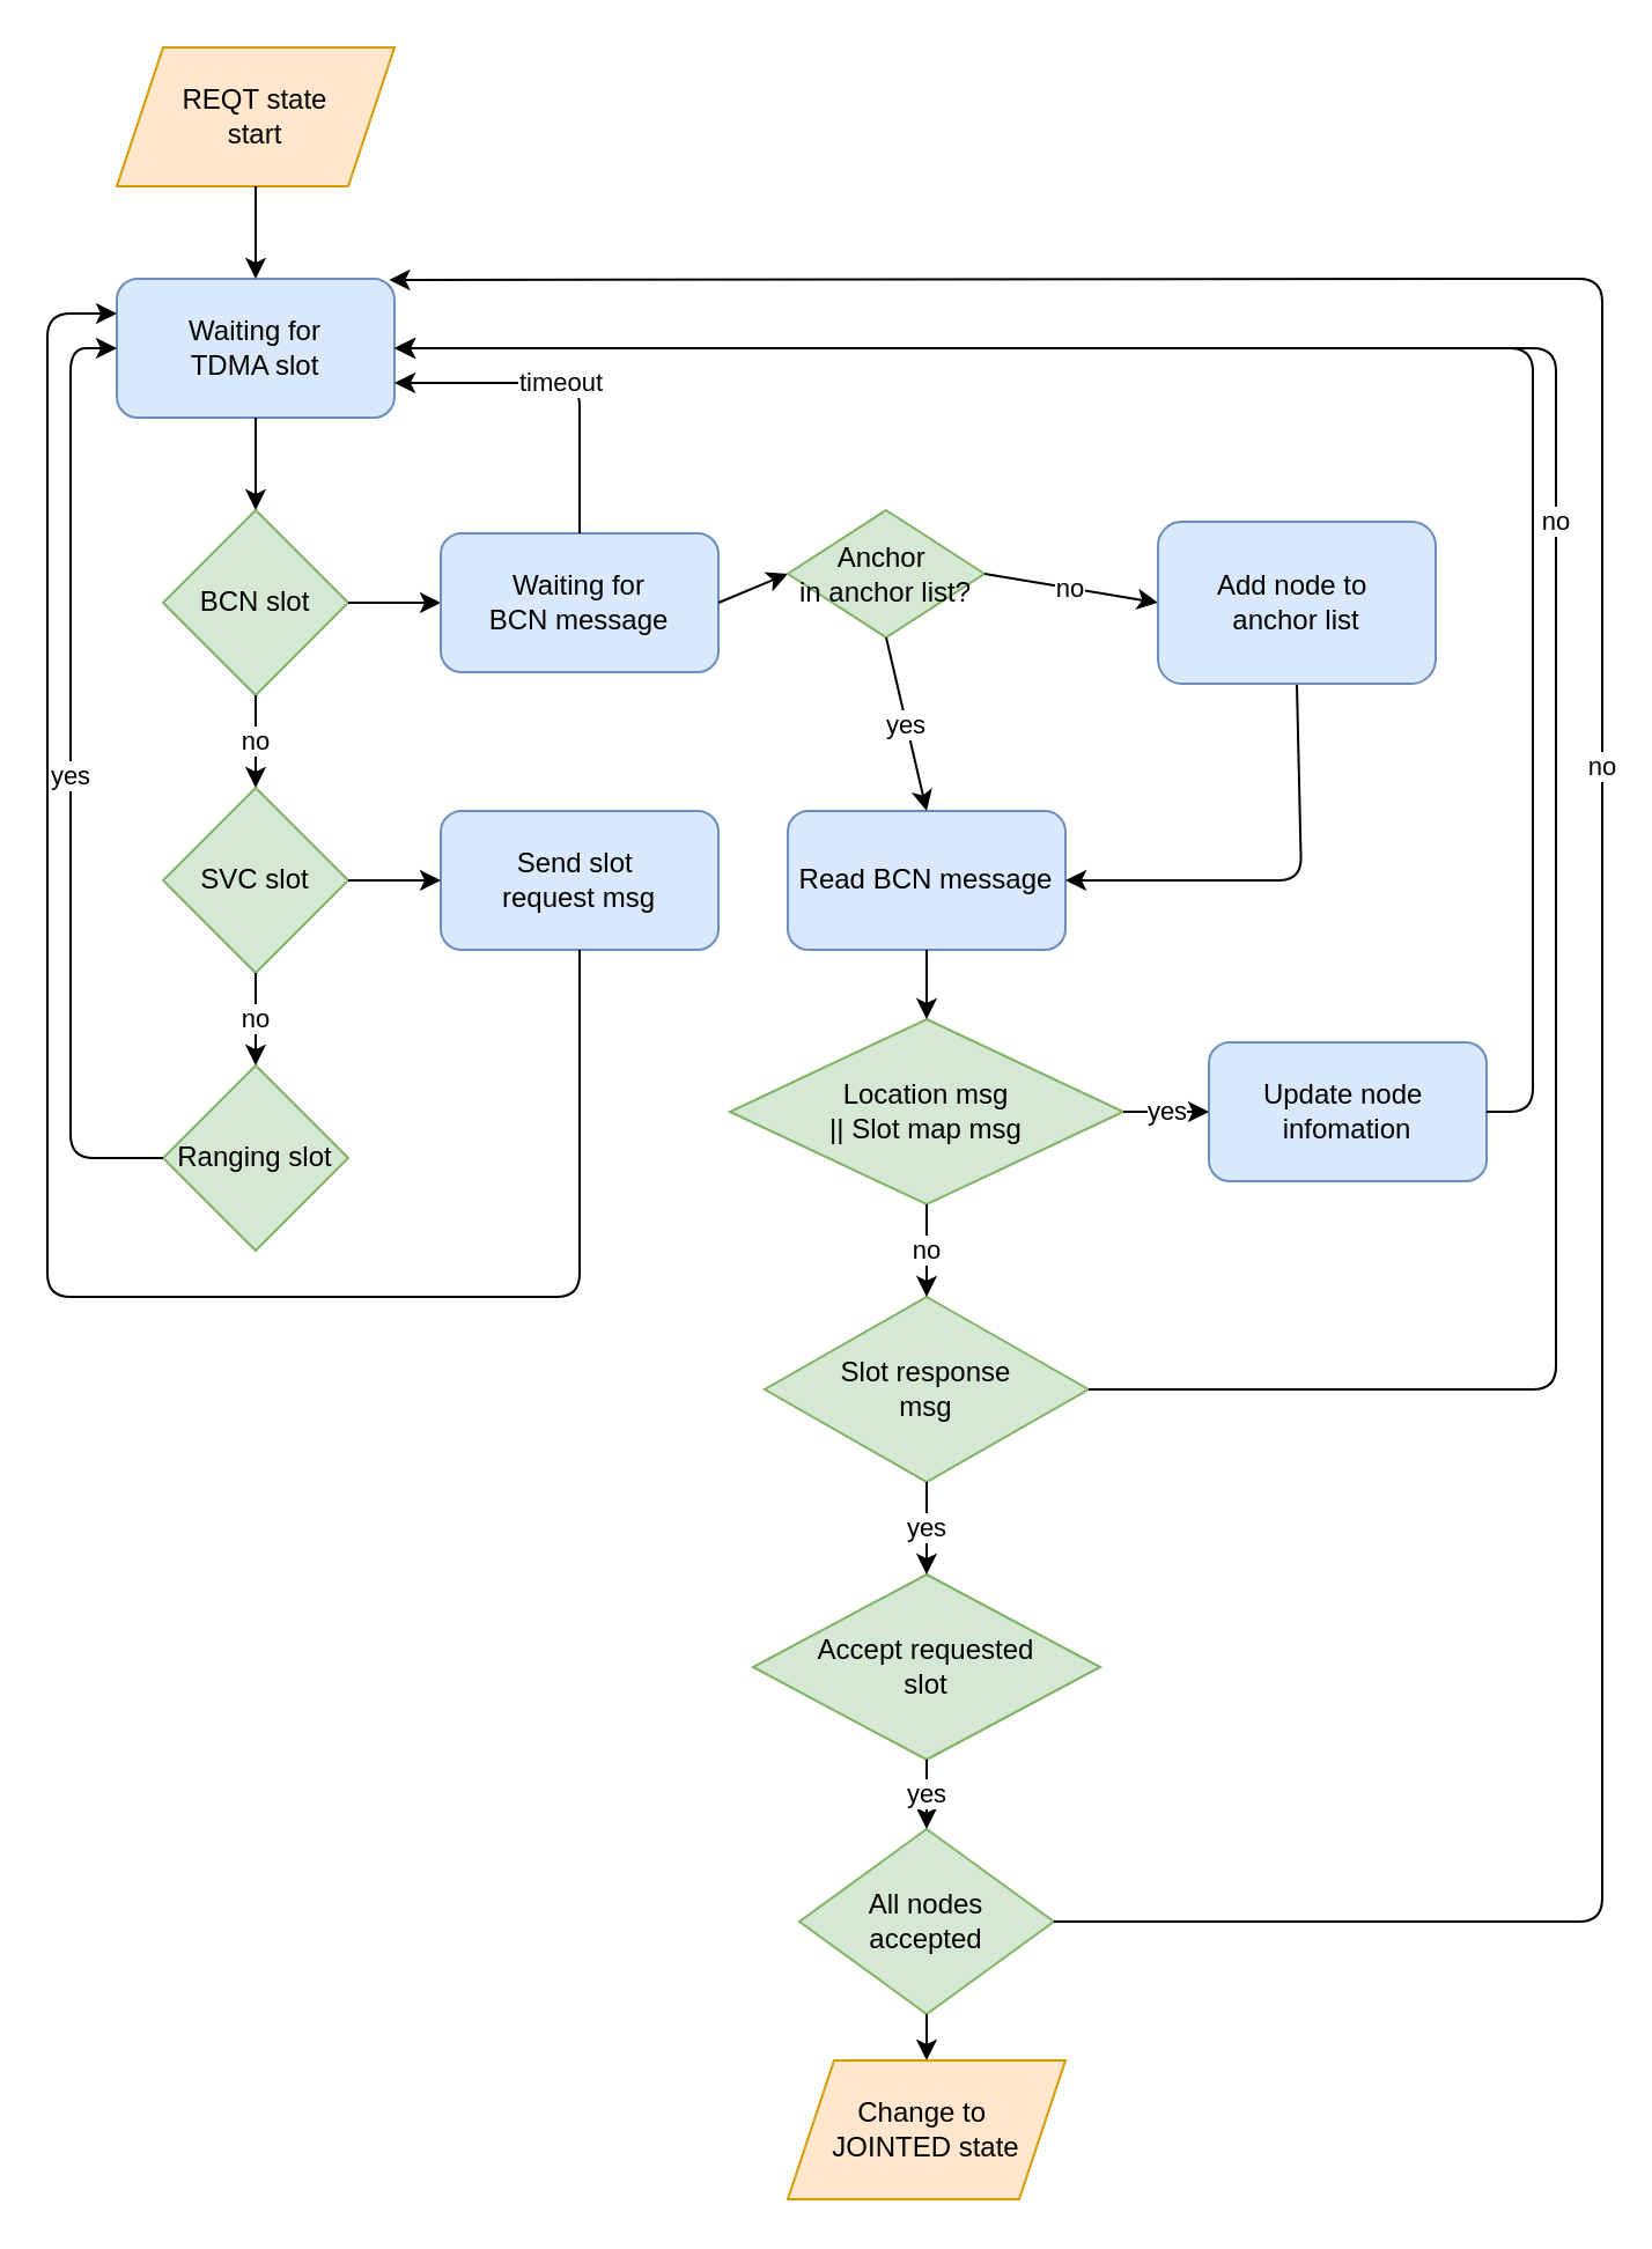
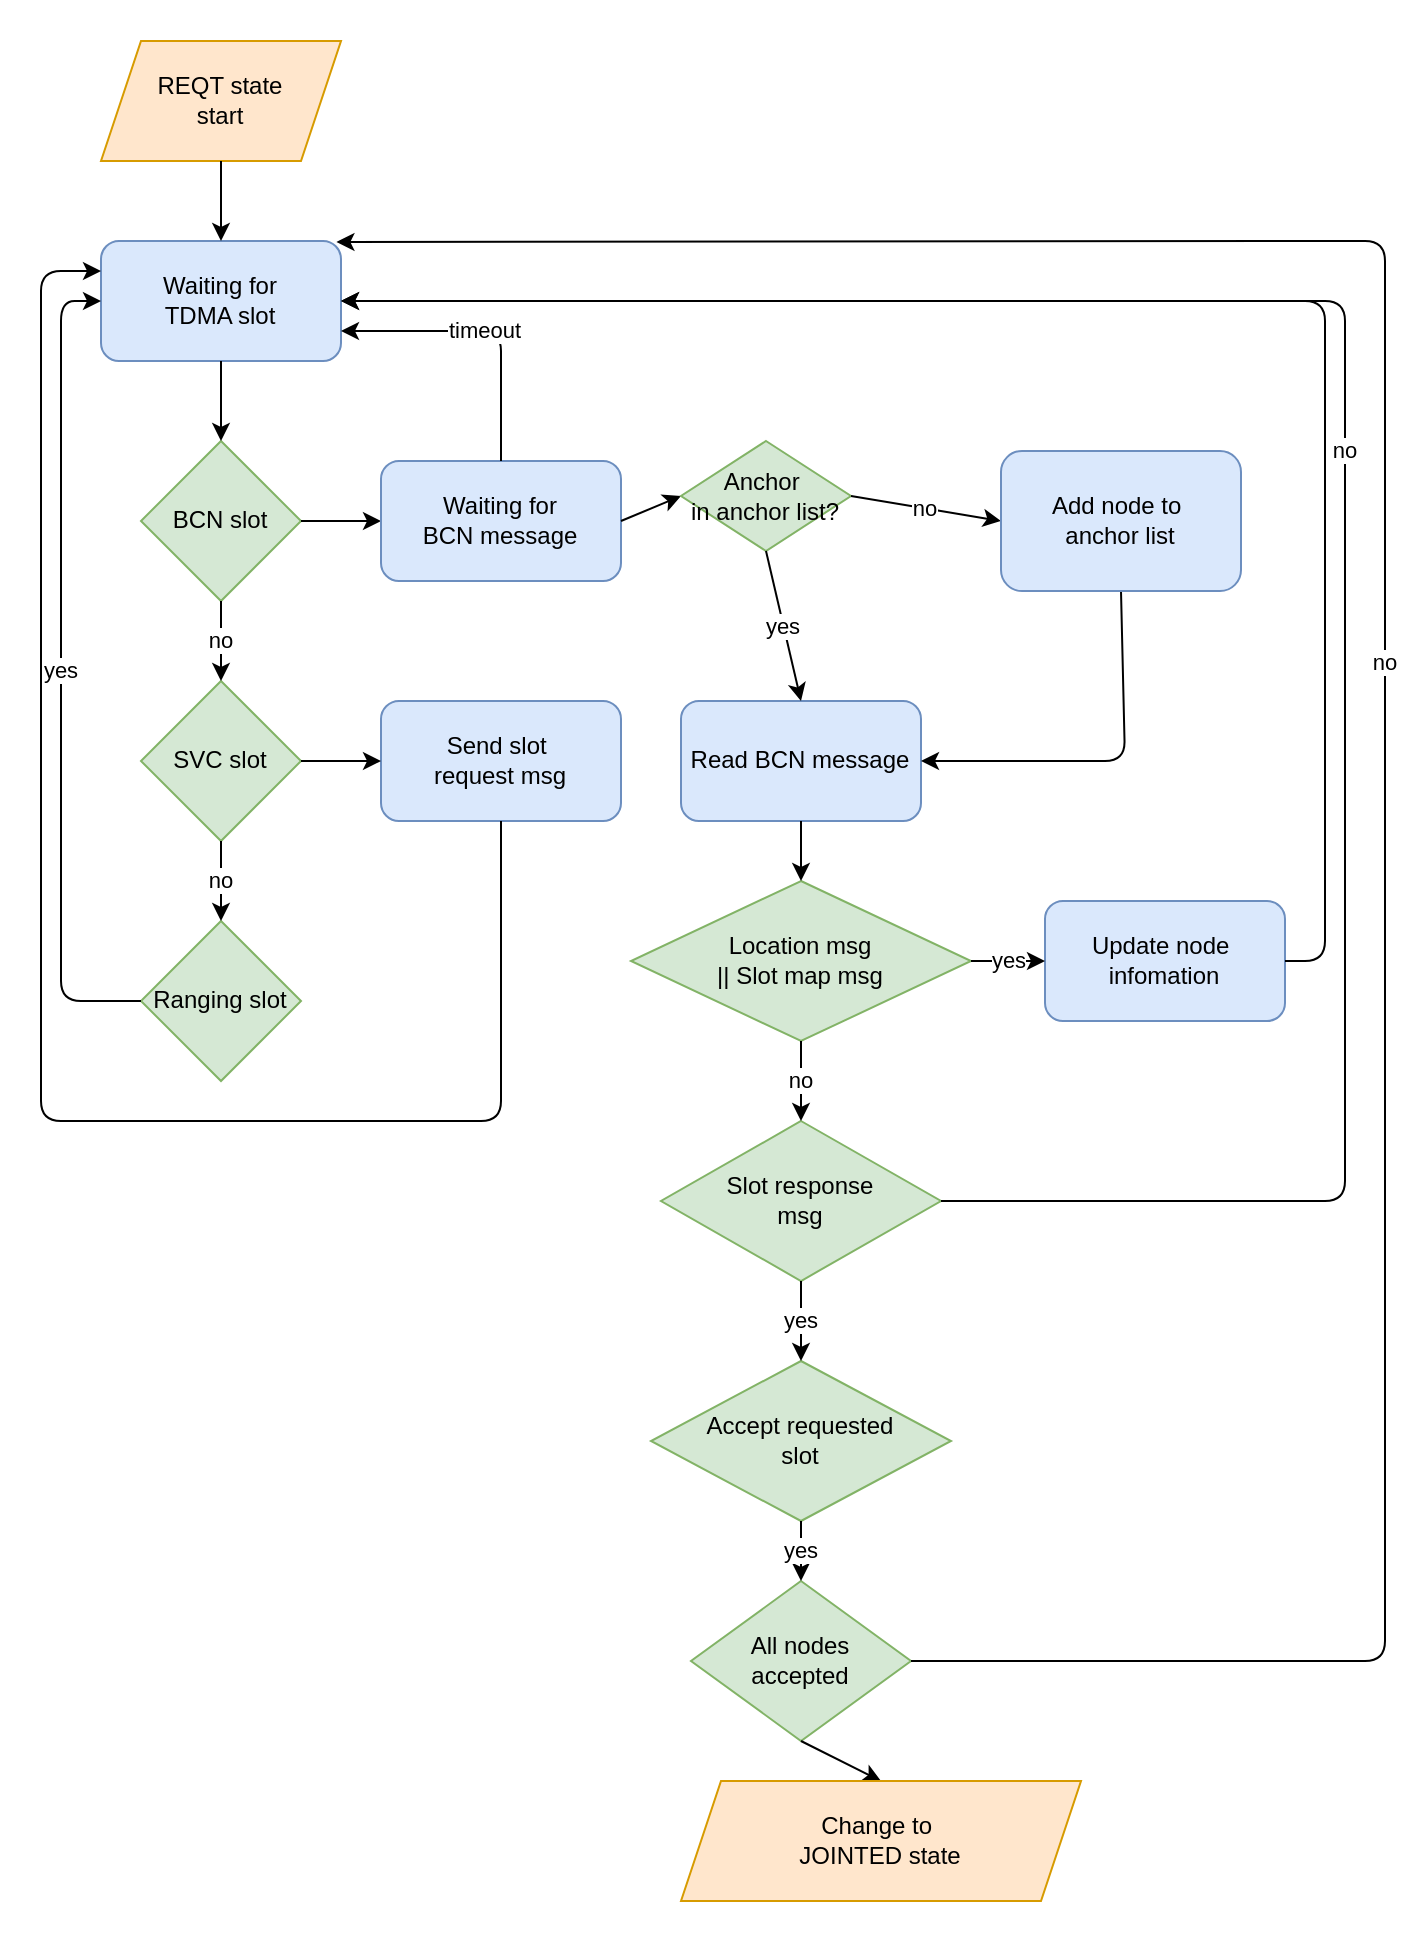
  <mxCell id="0" />
  <mxCell id="1" parent="0" />
  <mxCell id="2" value="BCN slot" style="rhombus;whiteSpace=wrap;html=1;fillColor=#d5e8d4;strokeColor=#82b366;" parent="1" vertex="1"><mxGeometry x="70" y="220" width="80" height="80" as="geometry" /></mxCell>
  <mxCell id="3" value="Waiting for&lt;br&gt;TDMA slot" style="rounded=1;whiteSpace=wrap;html=1;fillColor=#dae8fc;strokeColor=#6c8ebf;" parent="1" vertex="1"><mxGeometry x="50" y="120" width="120" height="60" as="geometry" /></mxCell>
  <mxCell id="4" value="SVC slot" style="rhombus;whiteSpace=wrap;html=1;fillColor=#d5e8d4;strokeColor=#82b366;" parent="1" vertex="1"><mxGeometry x="70" y="340" width="80" height="80" as="geometry" /></mxCell>
  <mxCell id="5" value="Ranging slot" style="rhombus;whiteSpace=wrap;html=1;fillColor=#d5e8d4;strokeColor=#82b366;" parent="1" vertex="1"><mxGeometry x="70" y="460" width="80" height="80" as="geometry" /></mxCell>
  <mxCell id="6" value="" style="endArrow=classic;html=1;exitX=0.5;exitY=1;exitDx=0;exitDy=0;entryX=0.5;entryY=0;entryDx=0;entryDy=0;" parent="1" source="3" target="2" edge="1"><mxGeometry width="50" height="50" relative="1" as="geometry"><mxPoint x="190" y="390" as="sourcePoint" /><mxPoint x="240" y="340" as="targetPoint" /></mxGeometry></mxCell>
  <mxCell id="7" value="no" style="endArrow=classic;html=1;exitX=0.5;exitY=1;exitDx=0;exitDy=0;" parent="1" source="2" target="4" edge="1"><mxGeometry width="50" height="50" relative="1" as="geometry"><mxPoint x="190" y="390" as="sourcePoint" /><mxPoint x="240" y="340" as="targetPoint" /></mxGeometry></mxCell>
  <mxCell id="8" value="no" style="endArrow=classic;html=1;exitX=0.5;exitY=1;exitDx=0;exitDy=0;entryX=0.5;entryY=0;entryDx=0;entryDy=0;" parent="1" source="4" target="5" edge="1"><mxGeometry width="50" height="50" relative="1" as="geometry"><mxPoint x="120" y="310" as="sourcePoint" /><mxPoint x="120" y="350" as="targetPoint" /></mxGeometry></mxCell>
  <mxCell id="9" value="yes" style="endArrow=classic;html=1;exitX=0;exitY=0.5;exitDx=0;exitDy=0;" parent="1" source="5" edge="1"><mxGeometry width="50" height="50" relative="1" as="geometry"><mxPoint x="80" y="390" as="sourcePoint" /><mxPoint x="50" y="150" as="targetPoint" /><Array as="points"><mxPoint x="30" y="500" /><mxPoint x="30" y="150" /></Array></mxGeometry></mxCell>
  <mxCell id="10" value="" style="endArrow=classic;html=1;exitX=1;exitY=0.5;exitDx=0;exitDy=0;entryX=0;entryY=0.5;entryDx=0;entryDy=0;" parent="1" source="2" target="11" edge="1"><mxGeometry width="50" height="50" relative="1" as="geometry"><mxPoint x="300" y="330" as="sourcePoint" /><mxPoint x="240" y="260" as="targetPoint" /></mxGeometry></mxCell>
  <mxCell id="11" value="Waiting for&lt;br&gt;BCN message" style="rounded=1;whiteSpace=wrap;html=1;fillColor=#dae8fc;strokeColor=#6c8ebf;" parent="1" vertex="1"><mxGeometry x="190" y="230" width="120" height="60" as="geometry" /></mxCell>
  <mxCell id="12" value="timeout" style="endArrow=classic;html=1;exitX=0.5;exitY=0;exitDx=0;exitDy=0;entryX=1;entryY=0.75;entryDx=0;entryDy=0;" parent="1" source="11" target="3" edge="1"><mxGeometry width="50" height="50" relative="1" as="geometry"><mxPoint x="370" y="330" as="sourcePoint" /><mxPoint x="420" y="280" as="targetPoint" /><Array as="points"><mxPoint x="250" y="165" /></Array></mxGeometry></mxCell>
  <mxCell id="13" value="" style="endArrow=classic;html=1;exitX=1;exitY=0.5;exitDx=0;exitDy=0;entryX=0;entryY=0.5;entryDx=0;entryDy=0;" parent="1" source="11" target="14" edge="1"><mxGeometry width="50" height="50" relative="1" as="geometry"><mxPoint x="370" y="330" as="sourcePoint" /><mxPoint x="400" y="260" as="targetPoint" /></mxGeometry></mxCell>
  <mxCell id="14" value="Anchor&amp;nbsp;&lt;br&gt;in anchor list?" style="rhombus;whiteSpace=wrap;html=1;fillColor=#d5e8d4;strokeColor=#82b366;" parent="1" vertex="1"><mxGeometry x="340" y="220" width="85" height="55" as="geometry" /></mxCell>
  <mxCell id="15" value="no" style="endArrow=classic;html=1;exitX=1;exitY=0.5;exitDx=0;exitDy=0;entryX=0;entryY=0.5;entryDx=0;entryDy=0;" parent="1" source="14" target="32" edge="1"><mxGeometry width="50" height="50" relative="1" as="geometry"><mxPoint x="450" y="320" as="sourcePoint" /><mxPoint x="500" y="260" as="targetPoint" /></mxGeometry></mxCell>
  <mxCell id="16" value="Read BCN message" style="rounded=1;whiteSpace=wrap;html=1;fillColor=#dae8fc;strokeColor=#6c8ebf;" parent="1" vertex="1"><mxGeometry x="340" y="350" width="120" height="60" as="geometry" /></mxCell>
  <mxCell id="17" value="yes" style="endArrow=classic;html=1;exitX=0.5;exitY=1;exitDx=0;exitDy=0;entryX=0.5;entryY=0;entryDx=0;entryDy=0;" parent="1" source="14" target="16" edge="1"><mxGeometry width="50" height="50" relative="1" as="geometry"><mxPoint x="510" y="430" as="sourcePoint" /><mxPoint x="560" y="380" as="targetPoint" /><Array as="points" /></mxGeometry></mxCell>
  <mxCell id="18" value="" style="endArrow=classic;html=1;exitX=0.5;exitY=1;exitDx=0;exitDy=0;entryX=1;entryY=0.5;entryDx=0;entryDy=0;" parent="1" source="32" target="16" edge="1"><mxGeometry width="50" height="50" relative="1" as="geometry"><mxPoint x="560" y="290" as="sourcePoint" /><mxPoint x="560" y="380" as="targetPoint" /><Array as="points"><mxPoint x="562" y="380" /></Array></mxGeometry></mxCell>
  <mxCell id="19" value="Location&amp;nbsp;msg&lt;br&gt;|| Slot map msg" style="rhombus;whiteSpace=wrap;html=1;fillColor=#d5e8d4;strokeColor=#82b366;" parent="1" vertex="1"><mxGeometry x="315" y="440" width="170" height="80" as="geometry" /></mxCell>
  <mxCell id="20" value="" style="endArrow=classic;html=1;exitX=0.5;exitY=1;exitDx=0;exitDy=0;entryX=0.5;entryY=0;entryDx=0;entryDy=0;" parent="1" source="16" target="19" edge="1"><mxGeometry width="50" height="50" relative="1" as="geometry"><mxPoint x="610" y="490" as="sourcePoint" /><mxPoint x="660" y="440" as="targetPoint" /></mxGeometry></mxCell>
  <mxCell id="21" value="Update node&amp;nbsp;&lt;br&gt;infomation" style="rounded=1;whiteSpace=wrap;html=1;fillColor=#dae8fc;strokeColor=#6c8ebf;" parent="1" vertex="1"><mxGeometry x="522" y="450" width="120" height="60" as="geometry" /></mxCell>
  <mxCell id="22" value="yes" style="endArrow=classic;html=1;entryX=0;entryY=0.5;entryDx=0;entryDy=0;exitX=1;exitY=0.5;exitDx=0;exitDy=0;" parent="1" source="19" target="21" edge="1"><mxGeometry width="50" height="50" relative="1" as="geometry"><mxPoint x="437" y="510" as="sourcePoint" /><mxPoint x="637" y="440" as="targetPoint" /></mxGeometry></mxCell>
  <mxCell id="23" value="Slot response&lt;br&gt;msg" style="rhombus;whiteSpace=wrap;html=1;fillColor=#d5e8d4;strokeColor=#82b366;" parent="1" vertex="1"><mxGeometry x="330" y="560" width="140" height="80" as="geometry" /></mxCell>
  <mxCell id="24" value="no" style="endArrow=classic;html=1;exitX=0.5;exitY=1;exitDx=0;exitDy=0;" parent="1" source="19" target="23" edge="1"><mxGeometry width="50" height="50" relative="1" as="geometry"><mxPoint x="197" y="440" as="sourcePoint" /><mxPoint x="247" y="390" as="targetPoint" /></mxGeometry></mxCell>
  <mxCell id="25" value="Accept requested&lt;br&gt;slot" style="rhombus;whiteSpace=wrap;html=1;fillColor=#d5e8d4;strokeColor=#82b366;" parent="1" vertex="1"><mxGeometry x="325" y="680" width="150" height="80" as="geometry" /></mxCell>
  <mxCell id="26" value="no" style="endArrow=classic;html=1;exitX=1;exitY=0.5;exitDx=0;exitDy=0;entryX=1;entryY=0.5;entryDx=0;entryDy=0;" parent="1" source="23" target="3" edge="1"><mxGeometry width="50" height="50" relative="1" as="geometry"><mxPoint x="730" y="700" as="sourcePoint" /><mxPoint x="250" y="150" as="targetPoint" /><Array as="points"><mxPoint x="672" y="600" /><mxPoint x="672" y="150" /></Array></mxGeometry></mxCell>
  <mxCell id="27" value="yes" style="endArrow=classic;html=1;exitX=0.5;exitY=1;exitDx=0;exitDy=0;entryX=0.5;entryY=0;entryDx=0;entryDy=0;" parent="1" source="23" target="25" edge="1"><mxGeometry width="50" height="50" relative="1" as="geometry"><mxPoint x="467" y="530" as="sourcePoint" /><mxPoint x="517" y="480" as="targetPoint" /></mxGeometry></mxCell>
  <mxCell id="28" value="All nodes&lt;br&gt;accepted" style="rhombus;whiteSpace=wrap;html=1;fillColor=#d5e8d4;strokeColor=#82b366;" parent="1" vertex="1"><mxGeometry x="345" y="790" width="110" height="80" as="geometry" /></mxCell>
  <mxCell id="29" value="yes" style="endArrow=classic;html=1;exitX=0.5;exitY=1;exitDx=0;exitDy=0;entryX=0.5;entryY=0;entryDx=0;entryDy=0;" parent="1" source="25" target="28" edge="1"><mxGeometry width="50" height="50" relative="1" as="geometry"><mxPoint x="437" y="620" as="sourcePoint" /><mxPoint x="487" y="570" as="targetPoint" /></mxGeometry></mxCell>
  <mxCell id="30" value="" style="endArrow=classic;html=1;exitX=0.5;exitY=1;exitDx=0;exitDy=0;entryX=0.5;entryY=0;entryDx=0;entryDy=0;" parent="1" source="28" target="36" edge="1"><mxGeometry width="50" height="50" relative="1" as="geometry"><mxPoint x="487" y="740" as="sourcePoint" /><mxPoint x="577" y="810" as="targetPoint" /></mxGeometry></mxCell>
  <mxCell id="31" value="" style="endArrow=classic;html=1;exitX=1;exitY=0.5;exitDx=0;exitDy=0;entryX=1;entryY=0.5;entryDx=0;entryDy=0;" parent="1" source="21" target="3" edge="1"><mxGeometry width="50" height="50" relative="1" as="geometry"><mxPoint x="550" y="390" as="sourcePoint" /><mxPoint x="600" y="340" as="targetPoint" /><Array as="points"><mxPoint x="662" y="480" /><mxPoint x="662" y="150" /></Array></mxGeometry></mxCell>
  <mxCell id="32" value="&lt;span&gt;Add node to&amp;nbsp;&lt;/span&gt;&lt;br&gt;&lt;span&gt;anchor list&lt;/span&gt;" style="rounded=1;whiteSpace=wrap;html=1;fillColor=#dae8fc;strokeColor=#6c8ebf;" parent="1" vertex="1"><mxGeometry x="500" y="225" width="120" height="70" as="geometry" /></mxCell>
  <mxCell id="33" value="Send slot&amp;nbsp;&lt;br&gt;request msg" style="rounded=1;whiteSpace=wrap;html=1;fillColor=#dae8fc;strokeColor=#6c8ebf;" parent="1" vertex="1"><mxGeometry x="190" y="350" width="120" height="60" as="geometry" /></mxCell>
  <mxCell id="34" value="" style="endArrow=classic;html=1;exitX=1;exitY=0.5;exitDx=0;exitDy=0;entryX=0;entryY=0.5;entryDx=0;entryDy=0;" parent="1" source="4" target="33" edge="1"><mxGeometry width="50" height="50" relative="1" as="geometry"><mxPoint x="340" y="460" as="sourcePoint" /><mxPoint x="390" y="410" as="targetPoint" /></mxGeometry></mxCell>
  <mxCell id="35" value="" style="endArrow=classic;html=1;exitX=0.5;exitY=1;exitDx=0;exitDy=0;entryX=0;entryY=0.25;entryDx=0;entryDy=0;" parent="1" source="33" target="3" edge="1"><mxGeometry width="50" height="50" relative="1" as="geometry"><mxPoint x="340" y="460" as="sourcePoint" /><mxPoint x="140" y="590" as="targetPoint" /><Array as="points"><mxPoint x="250" y="560" /><mxPoint x="20" y="560" /><mxPoint x="20" y="135" /></Array></mxGeometry></mxCell>
- <mxCell id="36" value="&lt;span&gt;Change to&amp;nbsp;&lt;/span&gt;&lt;br&gt;&lt;span&gt;JOINTED state&lt;/span&gt;" style="shape=parallelogram;perimeter=parallelogramPerimeter;whiteSpace=wrap;html=1;fixedSize=1;fillColor=#ffe6cc;strokeColor=#d79b00;" vertex="1" parent="1"><mxGeometry x="340" y="890" width="120" height="60" as="geometry" /></mxCell>
+ <mxCell id="36" value="&lt;span&gt;Change to&amp;nbsp;&lt;/span&gt;&lt;br&gt;&lt;span&gt;JOINTED state&lt;/span&gt;" style="shape=parallelogram;perimeter=parallelogramPerimeter;whiteSpace=wrap;html=1;fixedSize=1;fillColor=#ffe6cc;strokeColor=#d79b00;" vertex="1" parent="1"><mxGeometry x="340" y="890" width="200" height="60" as="geometry" /></mxCell>
  <mxCell id="37" value="REQT state&lt;br&gt;start" style="shape=parallelogram;perimeter=parallelogramPerimeter;whiteSpace=wrap;html=1;fixedSize=1;fillColor=#ffe6cc;strokeColor=#d79b00;" vertex="1" parent="1"><mxGeometry x="50" y="20" width="120" height="60" as="geometry" /></mxCell>
  <mxCell id="38" value="" style="endArrow=classic;html=1;exitX=0.5;exitY=1;exitDx=0;exitDy=0;entryX=0.5;entryY=0;entryDx=0;entryDy=0;" edge="1" parent="1" source="37" target="3"><mxGeometry width="50" height="50" relative="1" as="geometry"><mxPoint x="155" y="210" as="sourcePoint" /><mxPoint x="205" y="160" as="targetPoint" /></mxGeometry></mxCell>
  <mxCell id="39" value="no" style="endArrow=classic;html=1;exitX=1;exitY=0.5;exitDx=0;exitDy=0;entryX=0.981;entryY=0.008;entryDx=0;entryDy=0;entryPerimeter=0;" edge="1" parent="1" source="28" target="3"><mxGeometry width="50" height="50" relative="1" as="geometry"><mxPoint x="545" y="650" as="sourcePoint" /><mxPoint x="170" y="120" as="targetPoint" /><Array as="points"><mxPoint x="692" y="830" /><mxPoint x="692" y="120" /></Array></mxGeometry></mxCell>
